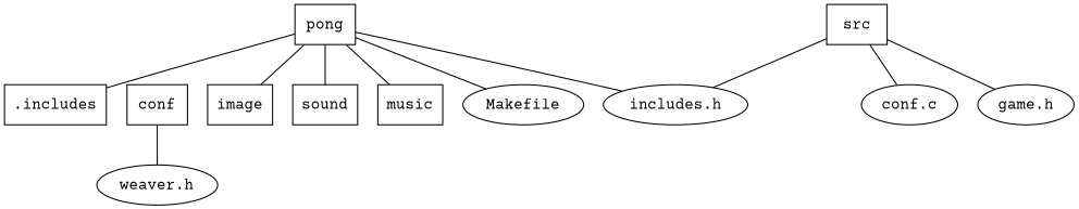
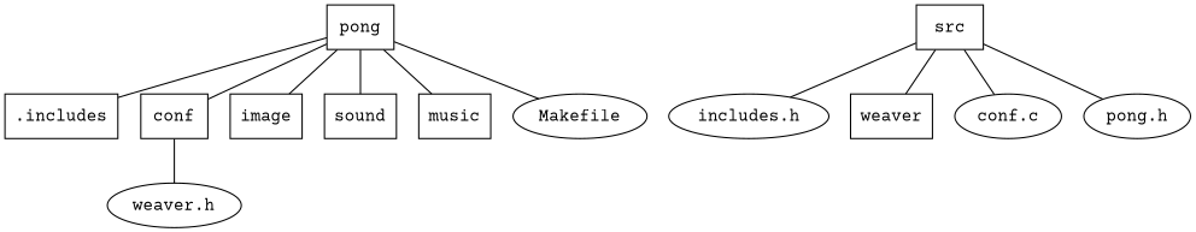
  graph {
    fontname="Courier Prime"
    node [fontname="Courier Prime" shape=box]
    edge [fontname="Courier Prime"]
    n1 [label=".includes"]
    pong
    conf
    image
    sound
    music
    Makefile [shape=""]
    n8 [label="weaver.h" shape=""]
    src
+   weaver
    "includes.h" [shape=""]
    n12 [label="conf.c" shape=""]
-   "game.h" [shape=""]
+   "game.h" [label="pong.h" shape=""]
    pong -- n1
-   pong -- "includes.h"
+   pong -- conf
    pong -- image
    pong -- sound
    pong -- music
    pong -- Makefile
    conf -- n8
+   src -- weaver
    src -- "includes.h"
    src -- n12
    src -- "game.h"
  }
